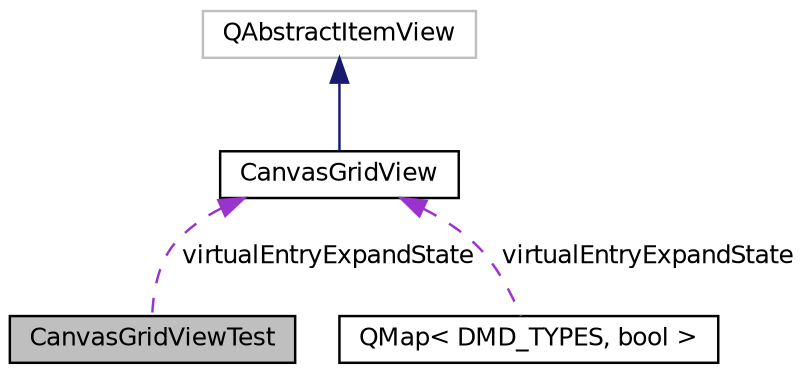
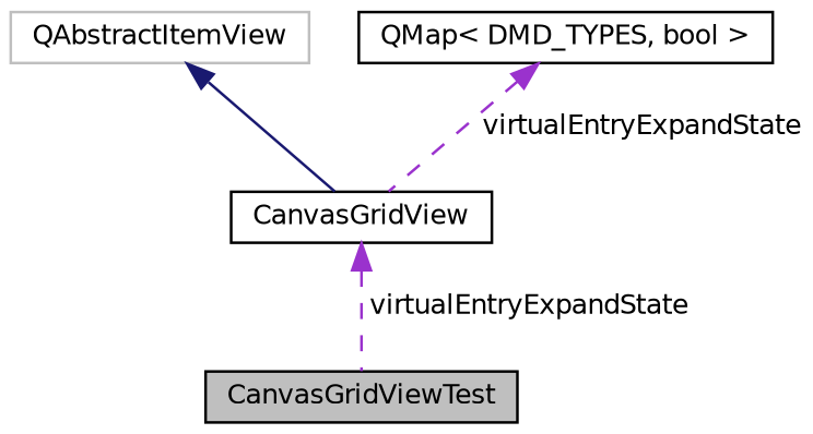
  digraph {
    node [color=black fillcolor=white fontname=Helvetica fontsize=10 shape=record style=filled]
    edge [color=darkorchid3 dir=back fontname=Helvetica fontsize=10 labelfontname=Helvetica labelfontsize=10 style=dashed]
    n1 [fillcolor=grey75 fontcolor=black height=0.2 label=CanvasGridViewTest width=0.4]
    n2 [height=0.2 label=CanvasGridView width=0.4]
    n3 [color=grey75 height=0.2 label=QAbstractItemView width=0.4]
    n4 [height=0.2 label="QMap\< DMD_TYPES, bool \>" width=0.4]
    n2 -> n1 [label=" virtualEntryExpandState"]
    n3 -> n2 [color=midnightblue style=solid]
-   n2 -> n4 [label=" virtualEntryExpandState"]
+   n4 -> n2 [label=" virtualEntryExpandState"]
  }
